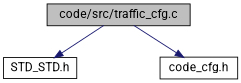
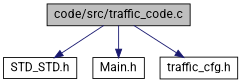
  digraph {
    fontname=Roboto
    node [color=black fillcolor=white fontname=Roboto fontsize=14 shape=record style=filled]
    edge [color=midnightblue fontname=Roboto fontsize=14 labelfontname=Helvetica labelfontsize=14 style=solid]
-   n1 [fillcolor=grey75 fontcolor=black height=0.2 label="code/src/traffic_cfg.c" width=0.4]
+   n1 [fillcolor=grey75 fontcolor=black height=0.2 label="code/src/traffic_code.c" width=0.4]
    n2 [height=0.2 label="STD_STD.h" width=0.4]
-   n4 [height=0.2 label="code_cfg.h" width=0.4]
+   n3 [height=0.2 label="Main.h" width=0.4]
+   n4 [height=0.2 label="traffic_cfg.h" width=0.4]
    n1 -> n2
+   n1 -> n3
    n1 -> n4
  }
